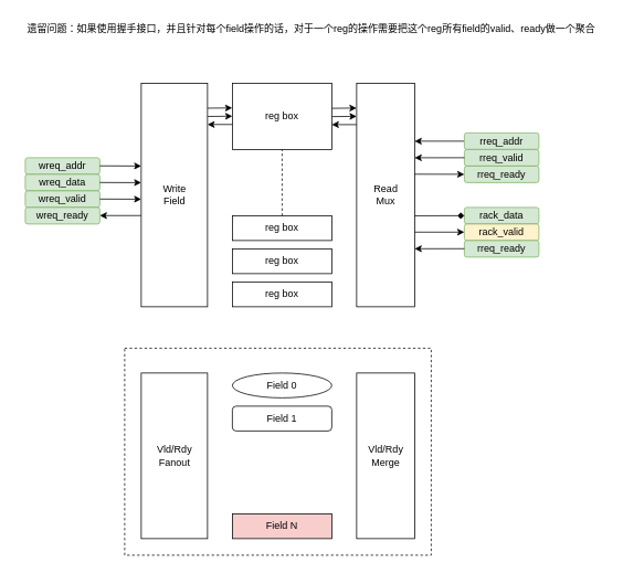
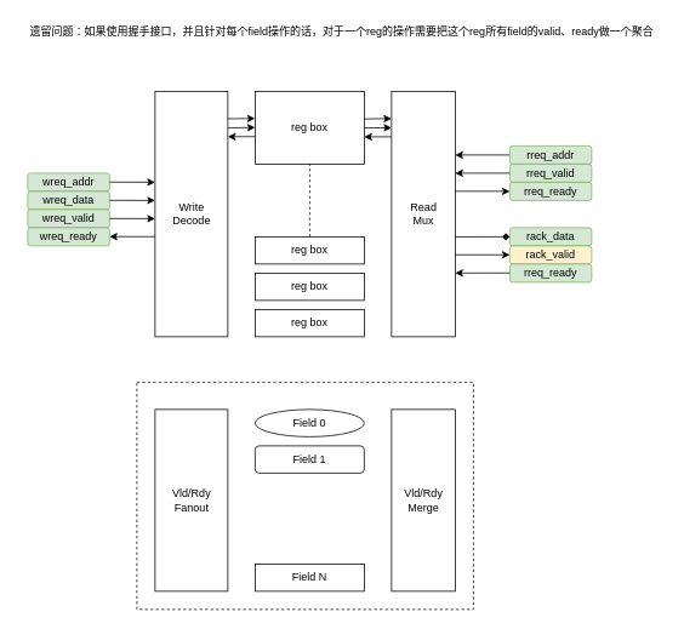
  <mxCell id="0" />
  <mxCell id="1" parent="0" />
  <mxCell id="2" value="reg box" style="rounded=0;whiteSpace=wrap;html=1;" parent="1" vertex="1"><mxGeometry x="280" y="100" width="120" height="80" as="geometry" /></mxCell>
  <mxCell id="3" value="reg box" style="rounded=0;whiteSpace=wrap;html=1;" parent="1" vertex="1"><mxGeometry x="280" y="260" width="120" height="30" as="geometry" /></mxCell>
  <mxCell id="4" value="reg box" style="rounded=0;whiteSpace=wrap;html=1;" parent="1" vertex="1"><mxGeometry x="280" y="300" width="120" height="30" as="geometry" /></mxCell>
  <mxCell id="5" value="reg box" style="rounded=0;whiteSpace=wrap;html=1;" parent="1" vertex="1"><mxGeometry x="280" y="340" width="120" height="30" as="geometry" /></mxCell>
  <mxCell id="6" value="Read&lt;br&gt;Mux" style="shadow=0;dashed=0;align=center;html=1;strokeWidth=1;shape=mxgraph.rtl.abstract.entity;container=1;collapsible=0;kind=mux;drawPins=0;left=4;right=1;bottom=0;" parent="1" vertex="1"><mxGeometry x="430" y="100" width="70" height="270" as="geometry" /></mxCell>
  <mxCell id="7" value="" style="endArrow=classic;html=1;exitX=0;exitY=0.5;exitDx=0;exitDy=0;" parent="1" source="8" edge="1"><mxGeometry width="50" height="50" relative="1" as="geometry"><mxPoint x="540" y="170" as="sourcePoint" /><mxPoint x="500" y="170" as="targetPoint" /></mxGeometry></mxCell>
  <mxCell id="8" value="rreq_addr" style="rounded=1;whiteSpace=wrap;html=1;fillColor=#d5e8d4;strokeColor=#82b366;" parent="1" vertex="1"><mxGeometry x="560" y="160" width="90" height="20" as="geometry" /></mxCell>
  <mxCell id="9" value="rreq_valid" style="rounded=1;whiteSpace=wrap;html=1;fillColor=#d5e8d4;strokeColor=#82b366;" parent="1" vertex="1"><mxGeometry x="560" y="180" width="90" height="20" as="geometry" /></mxCell>
  <mxCell id="10" value="" style="endArrow=classic;html=1;entryX=1;entryY=0.278;entryDx=0;entryDy=0;entryPerimeter=0;exitX=0;exitY=0.5;exitDx=0;exitDy=0;" parent="1" edge="1"><mxGeometry width="50" height="50" relative="1" as="geometry"><mxPoint x="560" y="190" as="sourcePoint" /><mxPoint x="500" y="190.04" as="targetPoint" /></mxGeometry></mxCell>
  <mxCell id="11" value="rack_data" style="rounded=1;whiteSpace=wrap;html=1;fillColor=#d5e8d4;strokeColor=#82b366;" parent="1" vertex="1"><mxGeometry x="560" y="250" width="90" height="20" as="geometry" /></mxCell>
  <mxCell id="12" value="" style="endArrow=diamond;html=1;entryX=0;entryY=0.5;entryDx=0;entryDy=0;exitX=1;exitY=0.593;exitDx=0;exitDy=0;exitPerimeter=0;" parent="1" source="6" target="11" edge="1"><mxGeometry width="50" height="50" relative="1" as="geometry"><mxPoint x="500" y="350.09" as="sourcePoint" /><mxPoint x="510" y="250.04" as="targetPoint" /></mxGeometry></mxCell>
  <mxCell id="13" value="rack_valid" style="rounded=1;whiteSpace=wrap;html=1;fillColor=#fff2cc;strokeColor=#82b366;" parent="1" vertex="1"><mxGeometry x="560" y="270" width="90" height="20" as="geometry" /></mxCell>
  <mxCell id="14" value="rreq_ready" style="rounded=1;whiteSpace=wrap;html=1;fillColor=#d5e8d4;strokeColor=#82b366;" parent="1" vertex="1"><mxGeometry x="560" y="200" width="90" height="20" as="geometry" /></mxCell>
  <mxCell id="15" value="" style="endArrow=classic;html=1;entryX=0;entryY=0.5;entryDx=0;entryDy=0;exitX=1;exitY=0.407;exitDx=0;exitDy=0;exitPerimeter=0;" parent="1" source="6" target="14" edge="1"><mxGeometry width="50" height="50" relative="1" as="geometry"><mxPoint x="570" y="200" as="sourcePoint" /><mxPoint x="510" y="200.04" as="targetPoint" /></mxGeometry></mxCell>
  <mxCell id="16" value="rreq_ready" style="rounded=1;whiteSpace=wrap;html=1;fillColor=#d5e8d4;strokeColor=#82b366;" parent="1" vertex="1"><mxGeometry x="560" y="290" width="90" height="20" as="geometry" /></mxCell>
  <mxCell id="17" value="" style="endArrow=classic;html=1;entryX=0;entryY=0.5;entryDx=0;entryDy=0;exitX=0;exitY=0;exitDx=70;exitDy=140;exitPerimeter=0;" parent="1" edge="1"><mxGeometry width="50" height="50" relative="1" as="geometry"><mxPoint x="500" y="279.86" as="sourcePoint" /><mxPoint x="560" y="279.86" as="targetPoint" /></mxGeometry></mxCell>
  <mxCell id="18" value="" style="endArrow=classic;html=1;entryX=1;entryY=0.278;entryDx=0;entryDy=0;entryPerimeter=0;exitX=0;exitY=0.5;exitDx=0;exitDy=0;" parent="1" edge="1"><mxGeometry width="50" height="50" relative="1" as="geometry"><mxPoint x="560" y="299.86" as="sourcePoint" /><mxPoint x="500" y="299.9" as="targetPoint" /></mxGeometry></mxCell>
  <mxCell id="19" value="" style="endArrow=none;dashed=1;html=1;entryX=0.5;entryY=1;entryDx=0;entryDy=0;exitX=0.5;exitY=0;exitDx=0;exitDy=0;" parent="1" source="3" target="2" edge="1"><mxGeometry width="50" height="50" relative="1" as="geometry"><mxPoint x="220" y="230" as="sourcePoint" /><mxPoint x="270" y="180" as="targetPoint" /></mxGeometry></mxCell>
  <mxCell id="20" value="" style="endArrow=classic;html=1;entryX=-0.002;entryY=0.037;entryDx=0;entryDy=0;entryPerimeter=0;exitX=1.002;exitY=0.129;exitDx=0;exitDy=0;exitPerimeter=0;" parent="1" edge="1"><mxGeometry width="50" height="50" relative="1" as="geometry"><mxPoint x="400.24" y="130.33" as="sourcePoint" /><mxPoint x="429.86" y="130" as="targetPoint" /></mxGeometry></mxCell>
  <mxCell id="21" value="" style="endArrow=classic;html=1;entryX=-0.002;entryY=0.037;entryDx=0;entryDy=0;entryPerimeter=0;exitX=1.002;exitY=0.129;exitDx=0;exitDy=0;exitPerimeter=0;" parent="1" edge="1"><mxGeometry width="50" height="50" relative="1" as="geometry"><mxPoint x="400.38" y="140.33" as="sourcePoint" /><mxPoint x="430" y="140" as="targetPoint" /></mxGeometry></mxCell>
  <mxCell id="22" value="" style="endArrow=classic;html=1;exitX=0;exitY=0.5;exitDx=0;exitDy=0;" parent="1" edge="1"><mxGeometry width="50" height="50" relative="1" as="geometry"><mxPoint x="430" y="150.01" as="sourcePoint" /><mxPoint x="400" y="150.01" as="targetPoint" /></mxGeometry></mxCell>
- <mxCell id="23" value="Write&lt;br&gt;Field" style="shadow=0;dashed=0;align=center;html=1;strokeWidth=1;shape=mxgraph.rtl.abstract.entity;container=1;collapsible=0;kind=demux;drawPins=0;left=1;right=4;bottom=0;" parent="1" vertex="1"><mxGeometry x="170" y="100" width="80" height="270" as="geometry" /></mxCell>
+ <mxCell id="23" value="Write&lt;br&gt;Decode" style="shadow=0;dashed=0;align=center;html=1;strokeWidth=1;shape=mxgraph.rtl.abstract.entity;container=1;collapsible=0;kind=demux;drawPins=0;left=1;right=4;bottom=0;" parent="1" vertex="1"><mxGeometry x="170" y="100" width="80" height="270" as="geometry" /></mxCell>
  <mxCell id="24" value="wreq_addr" style="rounded=1;whiteSpace=wrap;html=1;fillColor=#d5e8d4;strokeColor=#82b366;" parent="1" vertex="1"><mxGeometry x="30" y="190" width="90" height="20" as="geometry" /></mxCell>
  <mxCell id="25" value="wreq_data" style="rounded=1;whiteSpace=wrap;html=1;fillColor=#d5e8d4;strokeColor=#82b366;" parent="1" vertex="1"><mxGeometry x="30" y="210" width="90" height="20" as="geometry" /></mxCell>
  <mxCell id="26" value="wreq_valid" style="rounded=1;whiteSpace=wrap;html=1;fillColor=#d5e8d4;strokeColor=#82b366;" parent="1" vertex="1"><mxGeometry x="30" y="230" width="90" height="20" as="geometry" /></mxCell>
  <mxCell id="27" value="wreq_ready" style="rounded=1;whiteSpace=wrap;html=1;fillColor=#d5e8d4;strokeColor=#82b366;" parent="1" vertex="1"><mxGeometry x="30" y="250" width="90" height="20" as="geometry" /></mxCell>
  <mxCell id="28" value="" style="endArrow=classic;html=1;entryX=-0.002;entryY=0.037;entryDx=0;entryDy=0;entryPerimeter=0;exitX=1.002;exitY=0.129;exitDx=0;exitDy=0;exitPerimeter=0;" parent="1" edge="1"><mxGeometry width="50" height="50" relative="1" as="geometry"><mxPoint x="250.24" y="130.16" as="sourcePoint" /><mxPoint x="279.86" y="129.83" as="targetPoint" /></mxGeometry></mxCell>
  <mxCell id="29" value="" style="endArrow=classic;html=1;entryX=-0.002;entryY=0.037;entryDx=0;entryDy=0;entryPerimeter=0;exitX=1.002;exitY=0.129;exitDx=0;exitDy=0;exitPerimeter=0;" parent="1" edge="1"><mxGeometry width="50" height="50" relative="1" as="geometry"><mxPoint x="250.38" y="140.16" as="sourcePoint" /><mxPoint x="280" y="139.83" as="targetPoint" /></mxGeometry></mxCell>
  <mxCell id="30" value="" style="endArrow=classic;html=1;exitX=0;exitY=0.5;exitDx=0;exitDy=0;" parent="1" edge="1"><mxGeometry width="50" height="50" relative="1" as="geometry"><mxPoint x="280" y="149.84" as="sourcePoint" /><mxPoint x="250" y="149.84" as="targetPoint" /></mxGeometry></mxCell>
  <mxCell id="31" value="" style="endArrow=classic;html=1;exitX=1;exitY=0.407;exitDx=0;exitDy=0;exitPerimeter=0;" parent="1" edge="1"><mxGeometry width="50" height="50" relative="1" as="geometry"><mxPoint x="120" y="199.83" as="sourcePoint" /><mxPoint x="170" y="200" as="targetPoint" /></mxGeometry></mxCell>
  <mxCell id="32" value="" style="endArrow=classic;html=1;exitX=1;exitY=0.407;exitDx=0;exitDy=0;exitPerimeter=0;" parent="1" edge="1"><mxGeometry width="50" height="50" relative="1" as="geometry"><mxPoint x="120" y="219.9" as="sourcePoint" /><mxPoint x="170" y="220.07" as="targetPoint" /></mxGeometry></mxCell>
  <mxCell id="33" value="" style="endArrow=classic;html=1;exitX=1;exitY=0.407;exitDx=0;exitDy=0;exitPerimeter=0;" parent="1" edge="1"><mxGeometry width="50" height="50" relative="1" as="geometry"><mxPoint x="120" y="239.9" as="sourcePoint" /><mxPoint x="170" y="240.07" as="targetPoint" /></mxGeometry></mxCell>
  <mxCell id="34" value="" style="endArrow=classic;html=1;entryX=1;entryY=0.278;entryDx=0;entryDy=0;entryPerimeter=0;exitX=0;exitY=0.555;exitDx=0;exitDy=0;exitPerimeter=0;" parent="1" edge="1"><mxGeometry width="50" height="50" relative="1" as="geometry"><mxPoint x="170" y="259.85" as="sourcePoint" /><mxPoint x="120" y="259.84" as="targetPoint" /></mxGeometry></mxCell>
  <mxCell id="35" value="" style="rounded=0;whiteSpace=wrap;html=1;dashed=1;align=left;" vertex="1" parent="1"><mxGeometry x="150" y="420" width="370" height="250" as="geometry" /></mxCell>
  <mxCell id="36" value="Field 0" style="ellipse;whiteSpace=wrap;html=1;" vertex="1" parent="1"><mxGeometry x="280" y="450" width="120" height="30" as="geometry" /></mxCell>
  <mxCell id="37" value="遗留问题：如果使用握手接口，并且针对每个field操作的话，对于一个reg的操作需要把这个reg所有field的valid、ready做一个聚合" style="text;html=1;align=center;verticalAlign=middle;resizable=0;points=[];autosize=1;strokeColor=none;fillColor=none;" vertex="1" parent="1"><mxGeometry x="20" y="20" width="710" height="30" as="geometry" /></mxCell>
  <mxCell id="38" value="Field 1" style="whiteSpace=wrap;html=1;rounded=1;" vertex="1" parent="1"><mxGeometry x="280" y="490" width="120" height="30" as="geometry" /></mxCell>
- <mxCell id="39" value="Field N" style="rounded=0;whiteSpace=wrap;html=1;fillColor=#f8cecc;" vertex="1" parent="1"><mxGeometry x="280" y="620" width="120" height="30" as="geometry" /></mxCell>
+ <mxCell id="39" value="Field N" style="rounded=0;whiteSpace=wrap;html=1;" vertex="1" parent="1"><mxGeometry x="280" y="620" width="120" height="30" as="geometry" /></mxCell>
  <mxCell id="40" value="Vld/Rdy&lt;br&gt;Fanout" style="shadow=0;dashed=0;align=center;html=1;strokeWidth=1;shape=mxgraph.rtl.abstract.entity;container=1;collapsible=0;kind=demux;drawPins=0;left=1;right=4;bottom=0;" vertex="1" parent="1"><mxGeometry x="170" y="450" width="80" height="200" as="geometry" /></mxCell>
  <mxCell id="41" value="Vld/Rdy&lt;br&gt;Merge" style="shadow=0;dashed=0;align=center;html=1;strokeWidth=1;shape=mxgraph.rtl.abstract.entity;container=1;collapsible=0;kind=mux;drawPins=0;left=4;right=1;bottom=0;" vertex="1" parent="1"><mxGeometry x="430" y="450" width="70" height="200" as="geometry" /></mxCell>
